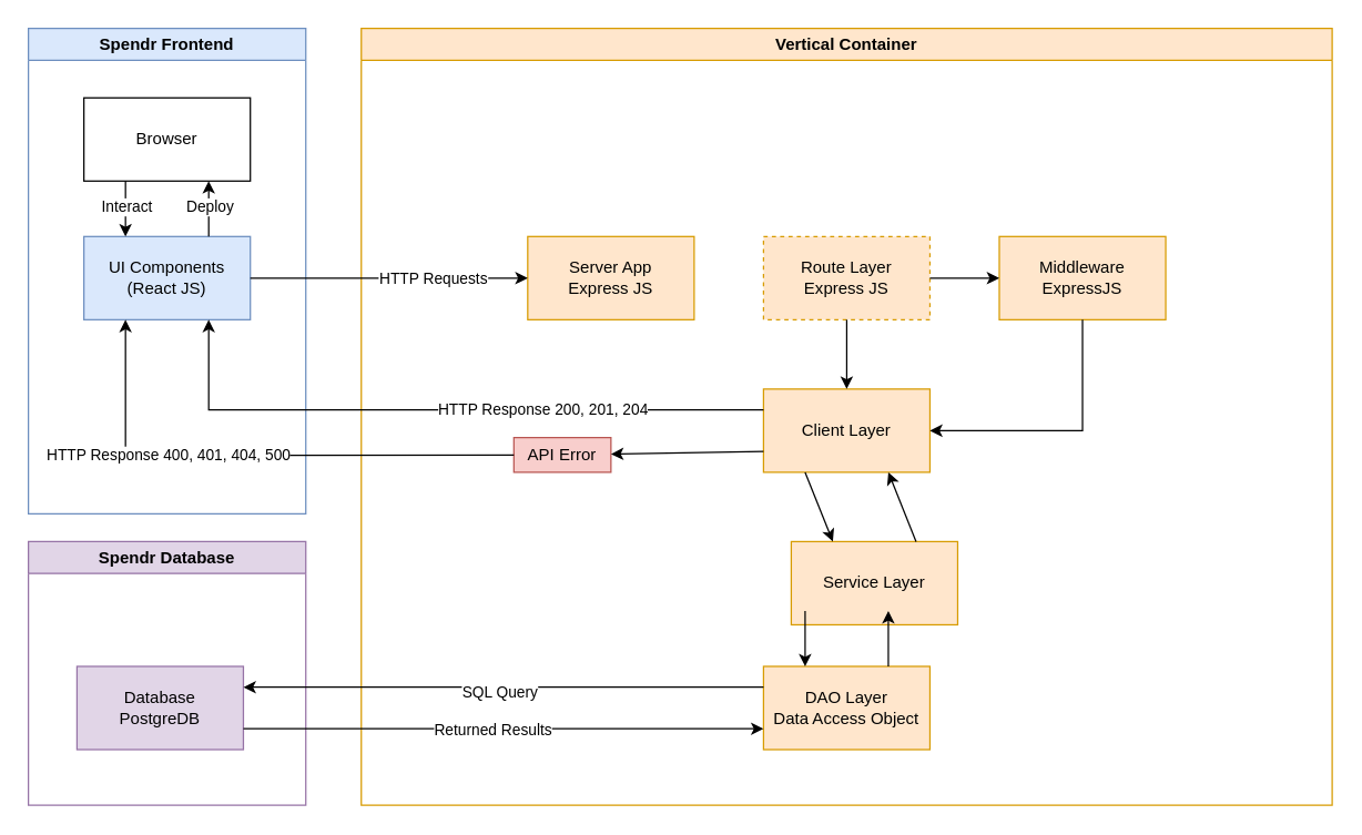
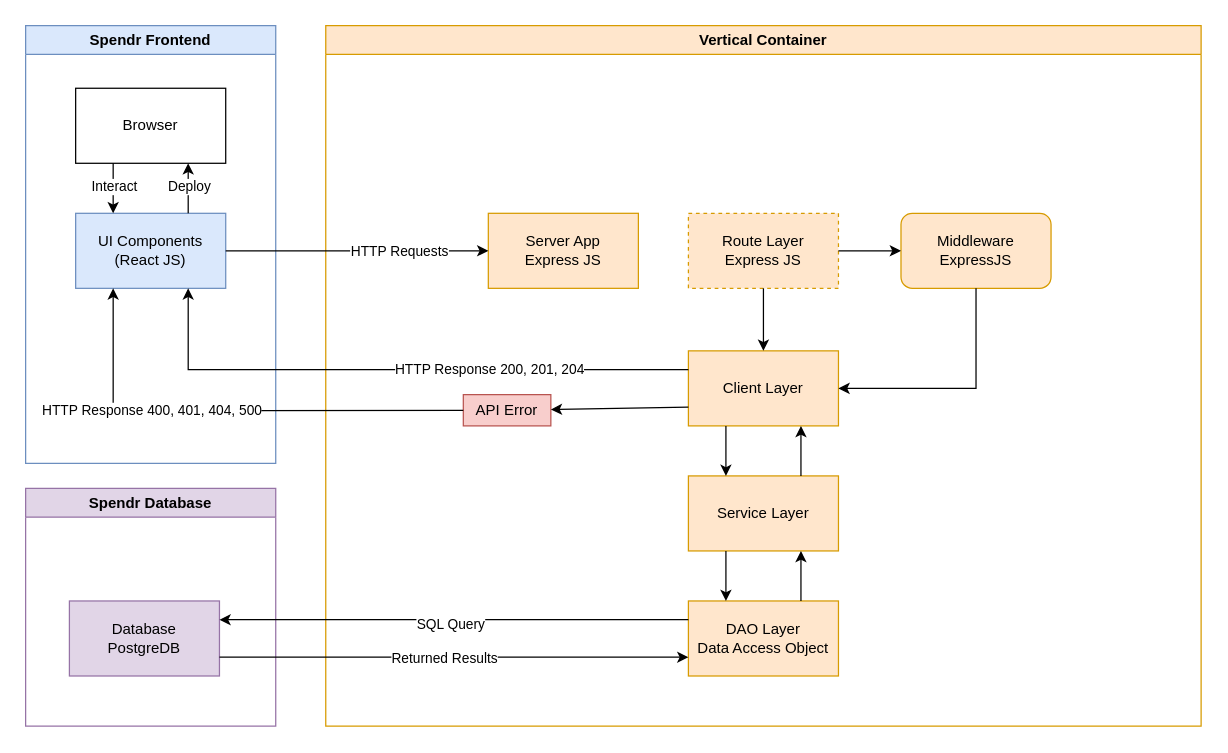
  <mxCell id="0" />
  <mxCell id="1" parent="0" />
  <mxCell id="2" value="Spendr Database" style="swimlane;whiteSpace=wrap;html=1;fillColor=#e1d5e7;strokeColor=#9673a6;" vertex="1" parent="1"><mxGeometry x="20" y="390" width="200" height="190" as="geometry" /></mxCell>
  <mxCell id="3" value="&lt;div&gt;Database&lt;/div&gt;&lt;div&gt;PostgreDB&lt;br&gt;&lt;/div&gt;" style="rounded=0;whiteSpace=wrap;html=1;fillColor=#e1d5e7;strokeColor=#9673a6;" vertex="1" parent="2"><mxGeometry x="35" y="90" width="120" height="60" as="geometry" /></mxCell>
  <mxCell id="4" value="Spendr Frontend" style="swimlane;whiteSpace=wrap;html=1;fillColor=#dae8fc;strokeColor=#6c8ebf;" vertex="1" parent="1"><mxGeometry x="20" y="20" width="200" height="350" as="geometry" /></mxCell>
  <mxCell id="5" value="Browser" style="rounded=0;whiteSpace=wrap;html=1;" vertex="1" parent="4"><mxGeometry x="40" y="50" width="120" height="60" as="geometry" /></mxCell>
  <mxCell id="6" value="&lt;div&gt;UI Components&lt;/div&gt;&lt;div&gt;(React JS)&lt;br&gt;&lt;/div&gt;" style="rounded=0;whiteSpace=wrap;html=1;fillColor=#dae8fc;strokeColor=#6c8ebf;" vertex="1" parent="4"><mxGeometry x="40" y="150" width="120" height="60" as="geometry" /></mxCell>
  <mxCell id="7" value="" style="endArrow=classic;html=1;rounded=0;entryX=0.75;entryY=1;entryDx=0;entryDy=0;exitX=0.75;exitY=0;exitDx=0;exitDy=0;" edge="1" parent="4" source="6" target="5"><mxGeometry width="50" height="50" relative="1" as="geometry"><mxPoint x="140" y="210" as="sourcePoint" /><mxPoint x="190" y="160" as="targetPoint" /></mxGeometry></mxCell>
  <mxCell id="8" value="Deploy" style="edgeLabel;html=1;align=center;verticalAlign=middle;resizable=0;points=[];" vertex="1" connectable="0" parent="7"><mxGeometry x="0.117" relative="1" as="geometry"><mxPoint as="offset" /></mxGeometry></mxCell>
  <mxCell id="9" value="" style="endArrow=classic;html=1;rounded=0;entryX=0.25;entryY=0;entryDx=0;entryDy=0;exitX=0.25;exitY=1;exitDx=0;exitDy=0;" edge="1" parent="4" source="5" target="6"><mxGeometry width="50" height="50" relative="1" as="geometry"><mxPoint x="140" y="210" as="sourcePoint" /><mxPoint x="190" y="160" as="targetPoint" /></mxGeometry></mxCell>
  <mxCell id="10" value="Interact" style="edgeLabel;html=1;align=center;verticalAlign=middle;resizable=0;points=[];" vertex="1" connectable="0" parent="9"><mxGeometry x="-0.083" relative="1" as="geometry"><mxPoint as="offset" /></mxGeometry></mxCell>
  <mxCell id="11" value="Vertical Container" style="swimlane;whiteSpace=wrap;html=1;fillColor=#ffe6cc;strokeColor=#d79b00;" vertex="1" parent="1"><mxGeometry x="260" y="20" width="700" height="560" as="geometry" /></mxCell>
- <mxCell id="12" value="&lt;div&gt;Server App&lt;/div&gt;&lt;div&gt;Express JS&lt;br&gt;&lt;/div&gt;" style="rounded=0;whiteSpace=wrap;html=1;fillColor=#ffe6cc;strokeColor=#d79b00;" vertex="1" parent="11"><mxGeometry x="120" y="150" width="120" height="60" as="geometry" /></mxCell>
+ <mxCell id="12" value="&lt;div&gt;Server App&lt;/div&gt;&lt;div&gt;Express JS&lt;br&gt;&lt;/div&gt;" style="rounded=0;whiteSpace=wrap;html=1;fillColor=#ffe6cc;strokeColor=#d79b00;" vertex="1" parent="11"><mxGeometry x="130" y="150" width="120" height="60" as="geometry" /></mxCell>
  <mxCell id="13" value="&lt;div&gt;Route Layer&lt;/div&gt;Express JS" style="rounded=0;whiteSpace=wrap;html=1;fillColor=#ffe6cc;strokeColor=#d79b00;dashed=1;" vertex="1" parent="11"><mxGeometry x="290" y="150" width="120" height="60" as="geometry" /></mxCell>
- <mxCell id="14" value="&lt;div&gt;Middleware&lt;/div&gt;&lt;div&gt;ExpressJS&lt;br&gt;&lt;/div&gt;" style="rounded=0;whiteSpace=wrap;html=1;fillColor=#ffe6cc;strokeColor=#d79b00;" vertex="1" parent="11"><mxGeometry x="460" y="150" width="120" height="60" as="geometry" /></mxCell>
+ <mxCell id="14" value="&lt;div&gt;Middleware&lt;/div&gt;&lt;div&gt;ExpressJS&lt;br&gt;&lt;/div&gt;" style="whiteSpace=wrap;html=1;fillColor=#ffe6cc;strokeColor=#d79b00;rounded=1;" vertex="1" parent="11"><mxGeometry x="460" y="150" width="120" height="60" as="geometry" /></mxCell>
  <mxCell id="15" value="" style="endArrow=classic;html=1;rounded=0;exitX=1;exitY=0.5;exitDx=0;exitDy=0;entryX=0;entryY=0.5;entryDx=0;entryDy=0;" edge="1" parent="11" source="13" target="14"><mxGeometry width="50" height="50" relative="1" as="geometry"><mxPoint x="440" y="179.55" as="sourcePoint" /><mxPoint x="470" y="200" as="targetPoint" /></mxGeometry></mxCell>
  <mxCell id="16" value="Client Layer" style="rounded=0;whiteSpace=wrap;html=1;fillColor=#ffe6cc;strokeColor=#d79b00;" vertex="1" parent="11"><mxGeometry x="290" y="260" width="120" height="60" as="geometry" /></mxCell>
  <mxCell id="17" value="" style="endArrow=classic;html=1;rounded=0;exitX=0.5;exitY=1;exitDx=0;exitDy=0;entryX=0.5;entryY=0;entryDx=0;entryDy=0;" edge="1" parent="11" source="13" target="16"><mxGeometry width="50" height="50" relative="1" as="geometry"><mxPoint x="330" y="370" as="sourcePoint" /><mxPoint x="380" y="320" as="targetPoint" /></mxGeometry></mxCell>
  <mxCell id="18" value="" style="endArrow=classic;html=1;rounded=0;exitX=0.5;exitY=1;exitDx=0;exitDy=0;entryX=1;entryY=0.5;entryDx=0;entryDy=0;" edge="1" parent="11" source="14" target="16"><mxGeometry width="50" height="50" relative="1" as="geometry"><mxPoint x="330" y="370" as="sourcePoint" /><mxPoint x="380" y="320" as="targetPoint" /><Array as="points"><mxPoint x="520" y="290" /></Array></mxGeometry></mxCell>
  <mxCell id="19" value="API Error" style="rounded=0;whiteSpace=wrap;html=1;fillColor=#f8cecc;strokeColor=#b85450;" vertex="1" parent="11"><mxGeometry x="110" y="295" width="70" height="25" as="geometry" /></mxCell>
  <mxCell id="20" value="" style="endArrow=classic;html=1;rounded=0;exitX=0;exitY=0.75;exitDx=0;exitDy=0;" edge="1" parent="11" source="16" target="19"><mxGeometry width="50" height="50" relative="1" as="geometry"><mxPoint x="90" y="320" as="sourcePoint" /><mxPoint x="170" y="305" as="targetPoint" /></mxGeometry></mxCell>
- <mxCell id="21" value="Service Layer" style="rounded=0;whiteSpace=wrap;html=1;fillColor=#ffe6cc;strokeColor=#d79b00;" vertex="1" parent="11"><mxGeometry x="310" y="370" width="120" height="60" as="geometry" /></mxCell>
+ <mxCell id="21" value="Service Layer" style="rounded=0;whiteSpace=wrap;html=1;fillColor=#ffe6cc;strokeColor=#d79b00;" vertex="1" parent="11"><mxGeometry x="290" y="360" width="120" height="60" as="geometry" /></mxCell>
  <mxCell id="22" value="" style="endArrow=classic;html=1;rounded=0;entryX=0.25;entryY=0;entryDx=0;entryDy=0;exitX=0.25;exitY=1;exitDx=0;exitDy=0;" edge="1" parent="11" source="16" target="21"><mxGeometry width="50" height="50" relative="1" as="geometry"><mxPoint x="200" y="340" as="sourcePoint" /><mxPoint x="250" y="290" as="targetPoint" /></mxGeometry></mxCell>
  <mxCell id="23" value="" style="endArrow=classic;html=1;rounded=0;exitX=0.75;exitY=0;exitDx=0;exitDy=0;entryX=0.75;entryY=1;entryDx=0;entryDy=0;" edge="1" parent="11" source="21" target="16"><mxGeometry width="50" height="50" relative="1" as="geometry"><mxPoint x="380" y="320" as="sourcePoint" /><mxPoint x="440" y="340" as="targetPoint" /></mxGeometry></mxCell>
  <mxCell id="24" value="&lt;div&gt;DAO Layer&lt;/div&gt;&lt;div&gt;Data Access Object&lt;br&gt;&lt;/div&gt;" style="rounded=0;whiteSpace=wrap;html=1;fillColor=#ffe6cc;strokeColor=#d79b00;" vertex="1" parent="11"><mxGeometry x="290" y="460" width="120" height="60" as="geometry" /></mxCell>
  <mxCell id="25" value="" style="endArrow=classic;html=1;rounded=0;entryX=0.25;entryY=0;entryDx=0;entryDy=0;exitX=0.25;exitY=1;exitDx=0;exitDy=0;" edge="1" parent="11" target="24"><mxGeometry width="50" height="50" relative="1" as="geometry"><mxPoint x="320" y="420" as="sourcePoint" /><mxPoint x="250" y="390" as="targetPoint" /></mxGeometry></mxCell>
  <mxCell id="26" value="" style="endArrow=classic;html=1;rounded=0;exitX=0.75;exitY=0;exitDx=0;exitDy=0;entryX=0.75;entryY=1;entryDx=0;entryDy=0;" edge="1" parent="11" source="24"><mxGeometry width="50" height="50" relative="1" as="geometry"><mxPoint x="380" y="420" as="sourcePoint" /><mxPoint x="380" y="420" as="targetPoint" /></mxGeometry></mxCell>
  <mxCell id="27" value="" style="endArrow=classic;html=1;rounded=0;entryX=0;entryY=0.5;entryDx=0;entryDy=0;exitX=1;exitY=0.5;exitDx=0;exitDy=0;" edge="1" parent="1" source="6" target="12"><mxGeometry width="50" height="50" relative="1" as="geometry"><mxPoint x="420" y="280" as="sourcePoint" /><mxPoint x="470" y="230" as="targetPoint" /></mxGeometry></mxCell>
  <mxCell id="28" value="HTTP Requests" style="edgeLabel;html=1;align=center;verticalAlign=middle;resizable=0;points=[];" vertex="1" connectable="0" parent="27"><mxGeometry x="0.31" relative="1" as="geometry"><mxPoint as="offset" /></mxGeometry></mxCell>
  <mxCell id="29" value="" style="endArrow=classic;html=1;rounded=0;exitX=0;exitY=0.25;exitDx=0;exitDy=0;entryX=0.75;entryY=1;entryDx=0;entryDy=0;" edge="1" parent="1" source="16" target="6"><mxGeometry width="50" height="50" relative="1" as="geometry"><mxPoint x="490" y="350" as="sourcePoint" /><mxPoint x="140" y="290" as="targetPoint" /><Array as="points"><mxPoint x="150" y="295" /></Array></mxGeometry></mxCell>
  <mxCell id="30" value="HTTP Response 200, 201, 204" style="edgeLabel;html=1;align=center;verticalAlign=middle;resizable=0;points=[];" vertex="1" connectable="0" parent="29"><mxGeometry x="0.058" y="-1" relative="1" as="geometry"><mxPoint x="86" as="offset" /></mxGeometry></mxCell>
  <mxCell id="31" value="" style="endArrow=classic;html=1;rounded=0;exitX=0;exitY=0.5;exitDx=0;exitDy=0;entryX=0.25;entryY=1;entryDx=0;entryDy=0;" edge="1" parent="1" source="19" target="6"><mxGeometry width="50" height="50" relative="1" as="geometry"><mxPoint x="390" y="390" as="sourcePoint" /><mxPoint x="90" y="328" as="targetPoint" /><Array as="points"><mxPoint x="90" y="328" /></Array></mxGeometry></mxCell>
  <mxCell id="32" value="HTTP Response 400, 401, 404, 500" style="edgeLabel;html=1;align=center;verticalAlign=middle;resizable=0;points=[];" vertex="1" connectable="0" parent="31"><mxGeometry x="-0.541" relative="1" as="geometry"><mxPoint x="-163" as="offset" /></mxGeometry></mxCell>
  <mxCell id="33" value="" style="endArrow=classic;html=1;rounded=0;entryX=1;entryY=0.25;entryDx=0;entryDy=0;exitX=0;exitY=0.25;exitDx=0;exitDy=0;" edge="1" parent="1" source="24" target="3"><mxGeometry width="50" height="50" relative="1" as="geometry"><mxPoint x="280" y="500" as="sourcePoint" /><mxPoint x="330" y="450" as="targetPoint" /></mxGeometry></mxCell>
  <mxCell id="34" value="SQL Query" style="edgeLabel;html=1;align=center;verticalAlign=middle;resizable=0;points=[];" vertex="1" connectable="0" parent="33"><mxGeometry x="0.018" y="3" relative="1" as="geometry"><mxPoint as="offset" /></mxGeometry></mxCell>
  <mxCell id="35" value="" style="endArrow=classic;html=1;rounded=0;exitX=1;exitY=0.75;exitDx=0;exitDy=0;entryX=0;entryY=0.75;entryDx=0;entryDy=0;" edge="1" parent="1" source="3" target="24"><mxGeometry width="50" height="50" relative="1" as="geometry"><mxPoint x="280" y="500" as="sourcePoint" /><mxPoint x="330" y="450" as="targetPoint" /></mxGeometry></mxCell>
  <mxCell id="36" value="Returned Results" style="edgeLabel;html=1;align=center;verticalAlign=middle;resizable=0;points=[];" vertex="1" connectable="0" parent="35"><mxGeometry x="-0.044" relative="1" as="geometry"><mxPoint as="offset" /></mxGeometry></mxCell>
